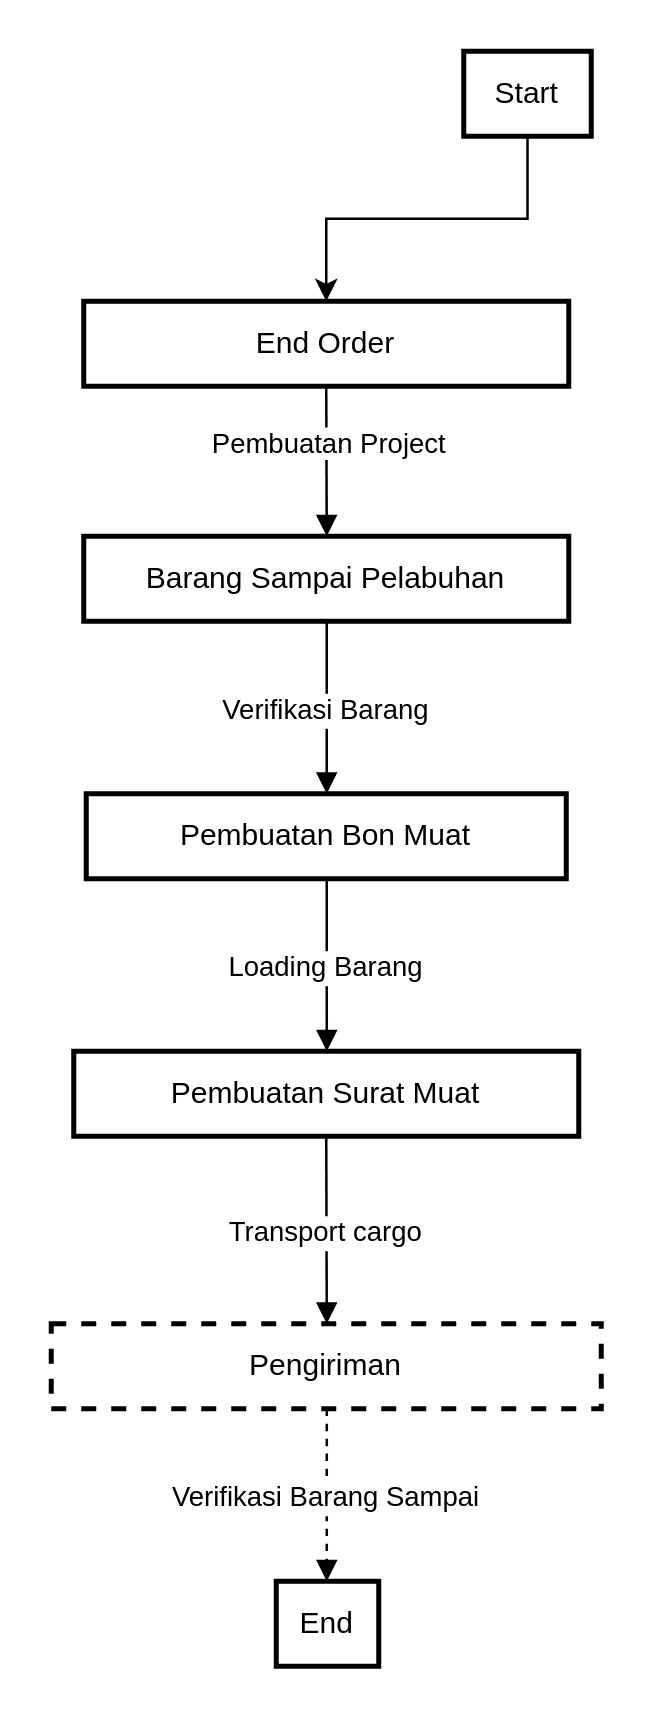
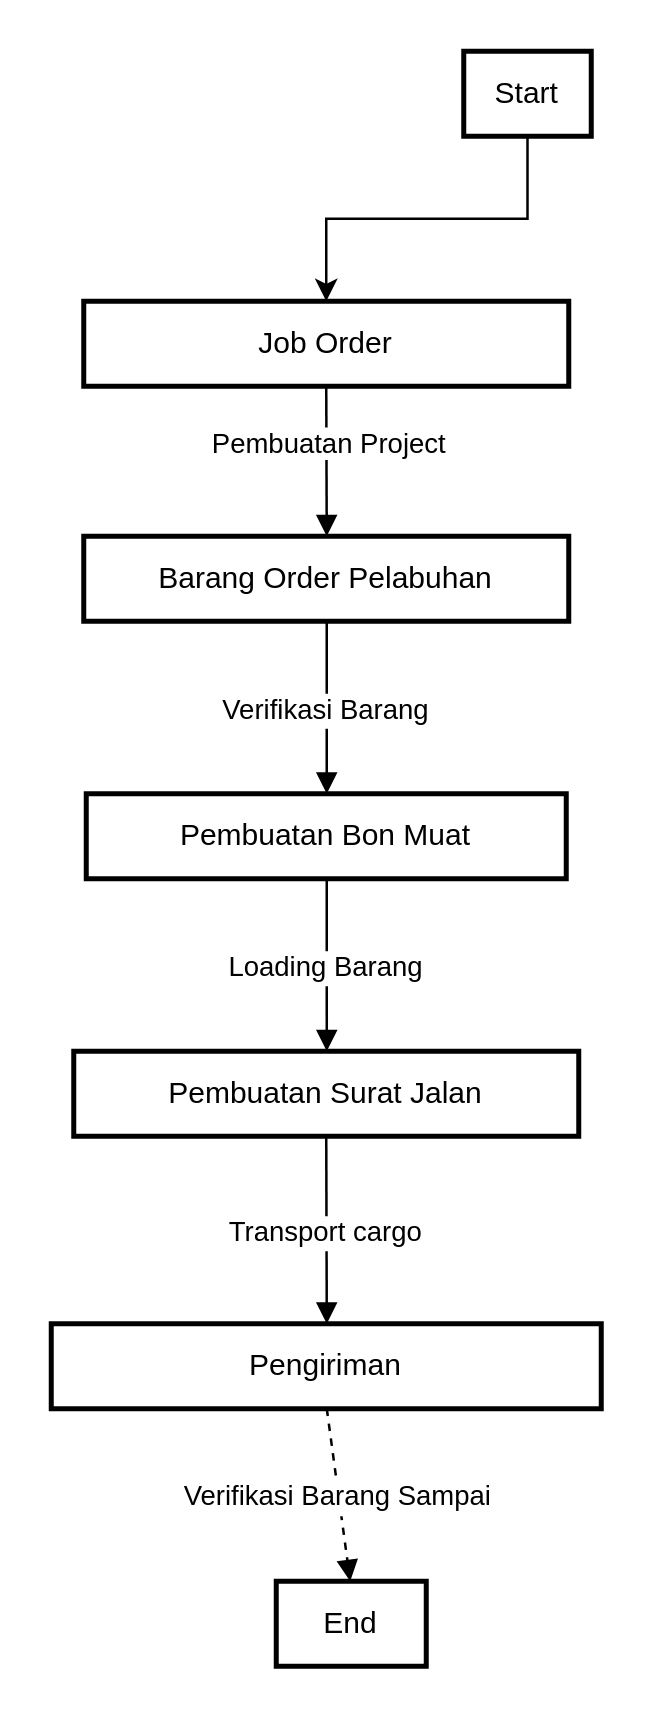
  <mxCell id="0" />
  <mxCell id="1" parent="0" />
  <mxCell id="2" value="" style="edgeStyle=orthogonalEdgeStyle;rounded=0;orthogonalLoop=1;jettySize=auto;html=1;" edge="1" parent="1" source="3" target="15"><mxGeometry relative="1" as="geometry" /></mxCell>
  <mxCell id="3" value="Start" style="whiteSpace=wrap;strokeWidth=2;" parent="1" vertex="1"><mxGeometry x="185" y="20" width="51" height="34" as="geometry" /></mxCell>
- <mxCell id="4" value="Barang Sampai Pelabuhan" style="whiteSpace=wrap;strokeWidth=2;" parent="1" vertex="1"><mxGeometry x="33" y="214" width="194" height="34" as="geometry" /></mxCell>
+ <mxCell id="4" value="Barang Order Pelabuhan" style="whiteSpace=wrap;strokeWidth=2;" parent="1" vertex="1"><mxGeometry x="33" y="214" width="194" height="34" as="geometry" /></mxCell>
  <mxCell id="5" value="Pembuatan Bon Muat" style="whiteSpace=wrap;strokeWidth=2;" parent="1" vertex="1"><mxGeometry x="34" y="317" width="192" height="34" as="geometry" /></mxCell>
- <mxCell id="6" value="Pembuatan Surat Muat" style="whiteSpace=wrap;strokeWidth=2;" parent="1" vertex="1"><mxGeometry x="29" y="420" width="202" height="34" as="geometry" /></mxCell>
- <mxCell id="7" value="Pengiriman" style="whiteSpace=wrap;strokeWidth=2;dashed=1;" parent="1" vertex="1"><mxGeometry y="529" width="220" height="34" as="geometry" x="20" /></mxCell>
- <mxCell id="8" value="End" style="whiteSpace=wrap;strokeWidth=2;" parent="1" vertex="1"><mxGeometry x="110" y="632" width="41" height="34" as="geometry" /></mxCell>
+ <mxCell id="6" value="Pembuatan Surat Jalan" style="whiteSpace=wrap;strokeWidth=2;" parent="1" vertex="1"><mxGeometry x="29" y="420" width="202" height="34" as="geometry" /></mxCell>
+ <mxCell id="7" value="Pengiriman" style="whiteSpace=wrap;strokeWidth=2;" parent="1" vertex="1"><mxGeometry y="529" width="220" height="34" as="geometry" x="20" /></mxCell>
+ <mxCell id="8" value="End" style="whiteSpace=wrap;strokeWidth=2;" parent="1" vertex="1"><mxGeometry x="110" y="632" width="60" height="34" as="geometry" /></mxCell>
  <mxCell id="9" value="" style="curved=1;startArrow=none;endArrow=block;exitX=0.5;exitY=1;entryX=0.501;entryY=0.003;exitDx=0;exitDy=0;" parent="1" source="15" target="4" edge="1"><mxGeometry relative="1" as="geometry"><Array as="points" /></mxGeometry></mxCell>
  <mxCell id="10" value="Pembuatan Project" style="edgeLabel;html=1;align=center;verticalAlign=middle;resizable=0;points=[];" vertex="1" connectable="0" parent="9"><mxGeometry x="0.434" relative="1" as="geometry"><mxPoint y="-20" as="offset" /></mxGeometry></mxCell>
  <mxCell id="11" value="Verifikasi Barang" style="curved=1;startArrow=none;endArrow=block;exitX=0.501;exitY=1.005;entryX=0.501;entryY=0.008;" parent="1" source="4" target="5" edge="1"><mxGeometry relative="1" as="geometry"><Array as="points" /></mxGeometry></mxCell>
  <mxCell id="12" value="Loading Barang" style="curved=1;startArrow=none;endArrow=block;exitX=0.501;exitY=1.011;entryX=0.501;entryY=0.013;" parent="1" source="5" target="6" edge="1"><mxGeometry relative="1" as="geometry"><Array as="points" /></mxGeometry></mxCell>
  <mxCell id="13" value="Transport cargo" style="curved=1;startArrow=none;endArrow=block;exitX=0.5;exitY=1;entryX=0.501;entryY=-0.005;exitDx=0;exitDy=0;" parent="1" source="6" target="7" edge="1"><mxGeometry relative="1" as="geometry"><Array as="points" /><mxPoint x="130.213" y="460" as="sourcePoint" /></mxGeometry></mxCell>
  <mxCell id="14" value="Verifikasi Barang Sampai" style="curved=1;startArrow=none;endArrow=block;exitX=0.501;exitY=0.997;entryX=0.493;entryY=-3.366e-7;dashed=1;" parent="1" source="7" target="8" edge="1"><mxGeometry relative="1" as="geometry"><Array as="points" /></mxGeometry></mxCell>
- <mxCell id="15" value="End Order" style="whiteSpace=wrap;strokeWidth=2;" vertex="1" parent="1"><mxGeometry x="33" y="120" width="194" height="34" as="geometry" /></mxCell>
+ <mxCell id="15" value="Job Order" style="whiteSpace=wrap;strokeWidth=2;" vertex="1" parent="1"><mxGeometry x="33" y="120" width="194" height="34" as="geometry" /></mxCell>
